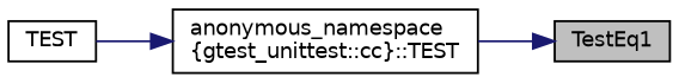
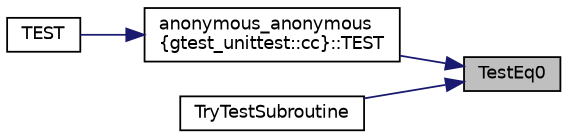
  digraph {
    rankdir=RL
    node [color=black fontname=Helvetica fontsize=10 shape=record]
    edge [color=midnightblue dir=back fontname=Helvetica fontsize=10 labelfontname=Helvetica labelfontsize=10 style=solid]
-   n1 [fillcolor=grey75 fontcolor=black height=0.2 label=TestEq1 style=filled width=0.4]
-   n2 [height=0.2 label="anonymous_namespace\l\{gtest_unittest::cc\}::TEST" width=0.4]
+   n1 [fillcolor=grey75 fontcolor=black height=0.2 label=TestEq0 style=filled width=0.4]
+   n2 [height=0.2 label="anonymous_anonymous\l\{gtest_unittest::cc\}::TEST" width=0.4]
+   n3 [height=0.2 label=TryTestSubroutine width=0.4]
    n4 [height=0.2 label=TEST width=0.4]
    n1 -> n2
+   n1 -> n3
    n2 -> n4
  }
